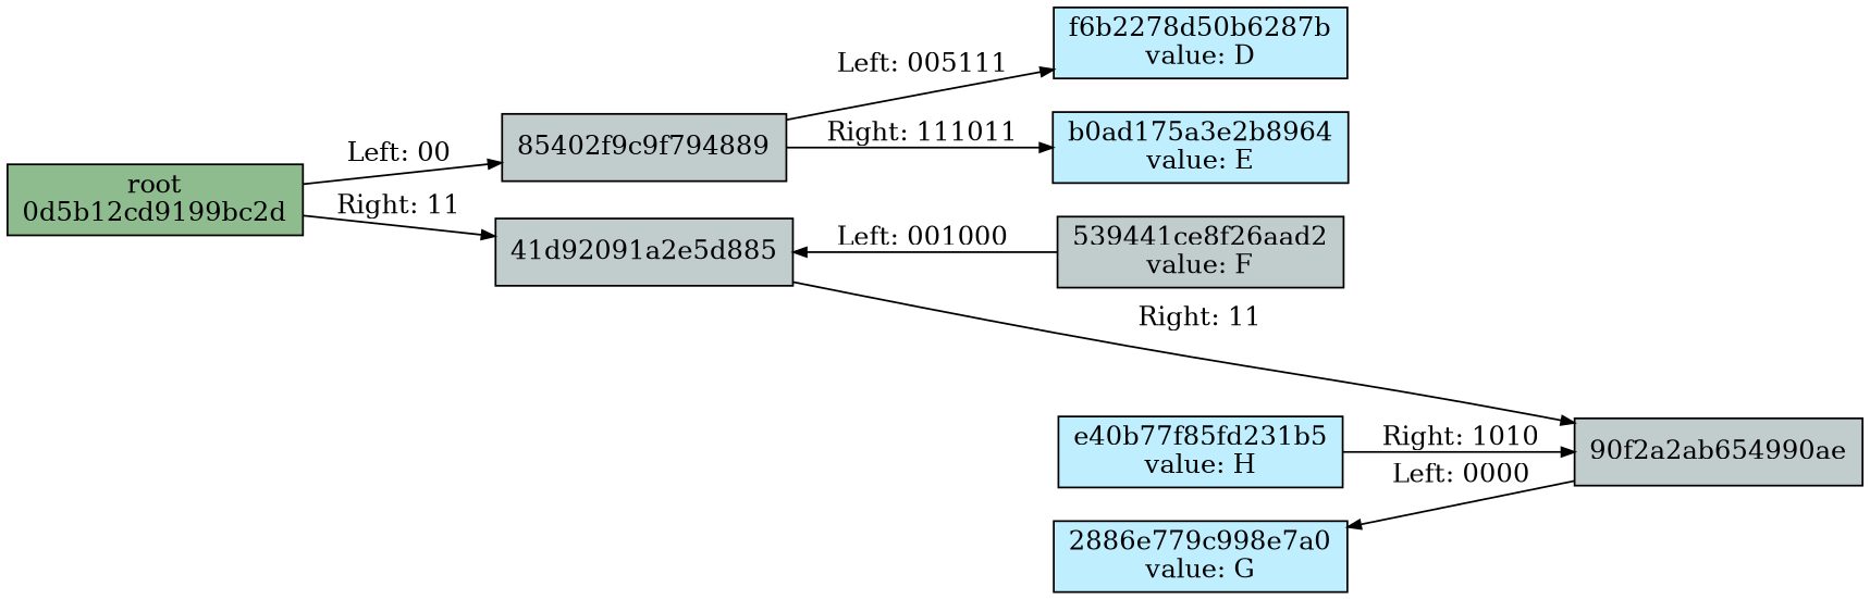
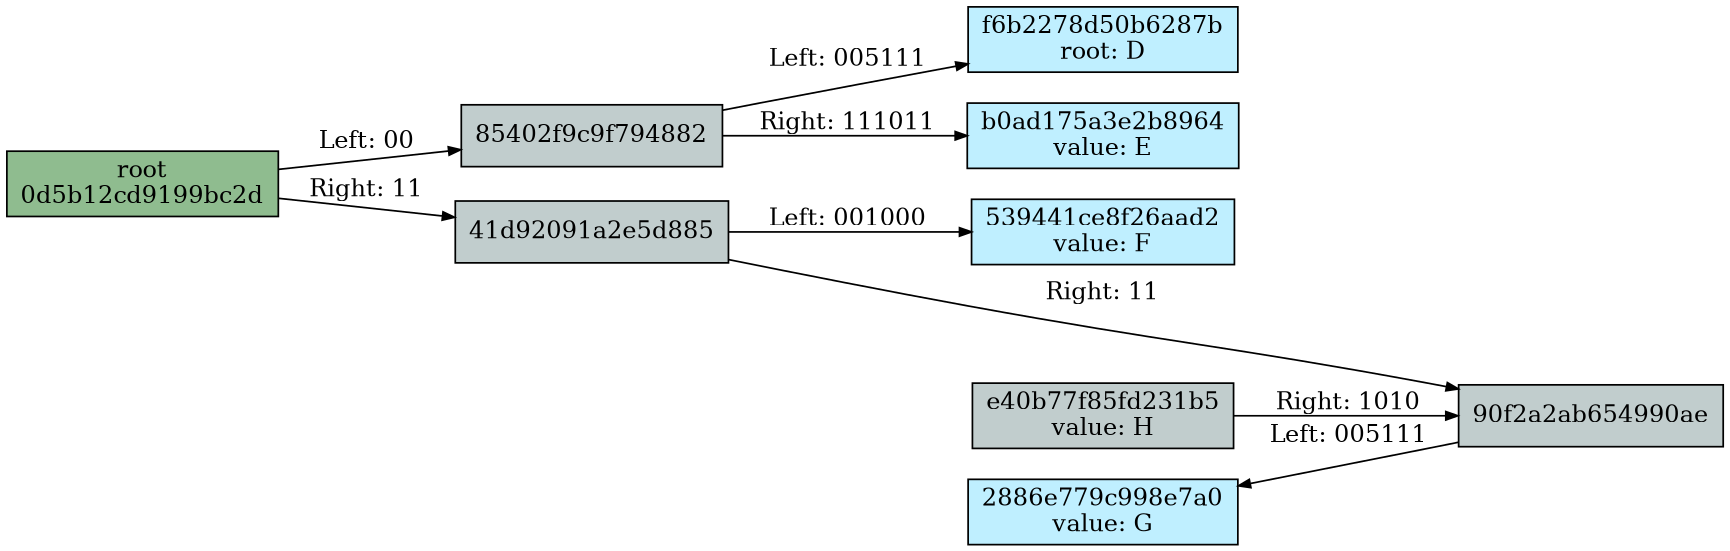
  digraph {
    rankdir=LR
    node [fillcolor=lightblue1 ordering=out shape=box style=filled]
    edge [arrowsize=0.7 nojustify=true]
    n1 [fillcolor=darkseagreen label="root\n0d5b12cd9199bc2d"]
-   n2 [fillcolor=azure3 label="85402f9c9f794889"]
+   n2 [fillcolor=azure3 label="85402f9c9f794882"]
    n3 [fillcolor=azure3 label="41d92091a2e5d885"]
-   n4 [label="f6b2278d50b6287b\nvalue: D"]
+   n4 [label="f6b2278d50b6287b\nroot: D"]
    n5 [label="b0ad175a3e2b8964\nvalue: E"]
-   n6 [fillcolor=azure3 label="539441ce8f26aad2\nvalue: F"]
+   n6 [label="539441ce8f26aad2\nvalue: F"]
    n7 [label="2886e779c998e7a0\nvalue: G"]
-   n8 [label="e40b77f85fd231b5\nvalue: H"]
+   n8 [fillcolor=azure3 label="e40b77f85fd231b5\nvalue: H"]
    n9 [fillcolor=azure3 label="90f2a2ab654990ae"]
    subgraph sub_1 {
      rank=same
      n1
    }
    subgraph sub_2 {
      rank=same
      n2
      n3
    }
    subgraph sub_3 {
      rank=same
      n4
      n5
      n6
      n7
      n8
    }
    subgraph sub_4 {
      rank=same
      n9
    }
    n1 -> n2 [label="Left: 00"]
    n1 -> n3 [label="Right: 11"]
    n2 -> n4 [label="Left: 005111"]
    n2 -> n5 [label="Right: 111011"]
-   n6 -> n3 [label="Left: 001000"]
+   n3 -> n6 [label="Left: 001000"]
    n3 -> n9 [label="Right: 11"]
    n8 -> n9 [label="Right: 1010"]
-   n9 -> n7 [label="Left: 0000"]
+   n9 -> n7 [label="Left: 005111"]
  }
